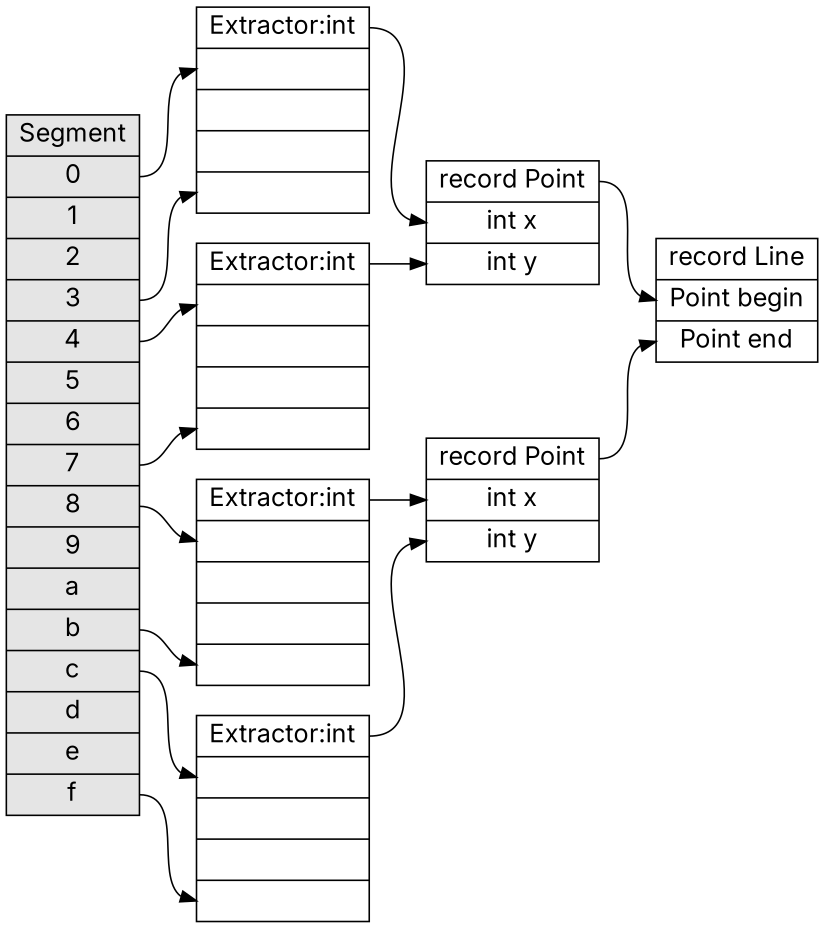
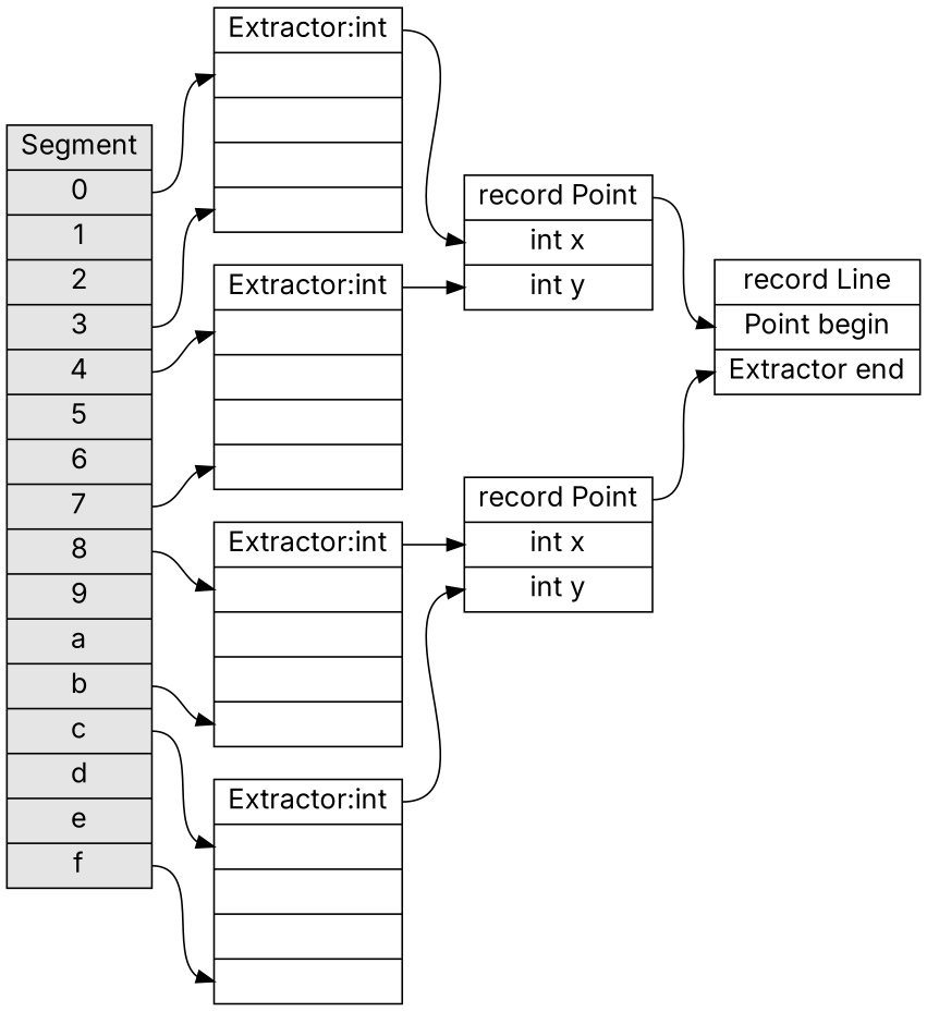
  digraph {
    fontname=Inter
    rankdir=LR
    node [fontname=Inter fontsize=16 shape=record]
    edge [fontname=Inter headport=f0 tailport=h]
    n1 [fillcolor=gray90 label="<h>Segment|<f0>0|<f1>1|<f2>2|<f3>3|<f4>4|<f5>5|<f6>6|<f7>7|<f8>8|<f9>9|<fa>a|<fb>b|<fc>c|<fd>d|<fe>e|<ff>f" style=filled]
    n2 [label="<h>Extractor:int| <f0> | <f1> | <f2> | <f3>"]
    n3 [label="<h>Extractor:int| <f0> | <f1> | <f2> | <f3>"]
    n4 [label="<h>Extractor:int| <f0> | <f1> | <f2> | <f3>"]
    n5 [label="<h>Extractor:int| <f0> | <f1> | <f2> | <f3>"]
    n6 [label="<h>record Point| <f0> int x| <f1> int y"]
    n7 [label="<h>record Point| <f0> int x| <f1> int y"]
-   n8 [label="<h>record Line| <f0> Point begin| <f1> Point end"]
+   n8 [label="<h>record Line| <f0> Point begin| <f1> Extractor end"]
    n1 -> n2 [tailport=f0]
    n1 -> n2 [headport=f3 tailport=f3]
    n1 -> n3 [tailport=f4]
    n1 -> n3 [headport=f3 tailport=f7]
    n1 -> n4 [tailport=f8]
    n1 -> n4 [headport=f3 tailport=fb]
    n1 -> n5 [tailport=fc]
    n1 -> n5 [headport=f3 tailport=ff]
    n2 -> n6
    n3 -> n6 [headport=f1]
    n4 -> n7
    n5 -> n7 [headport=f1]
    n6 -> n8
    n7 -> n8 [headport=f1]
  }
